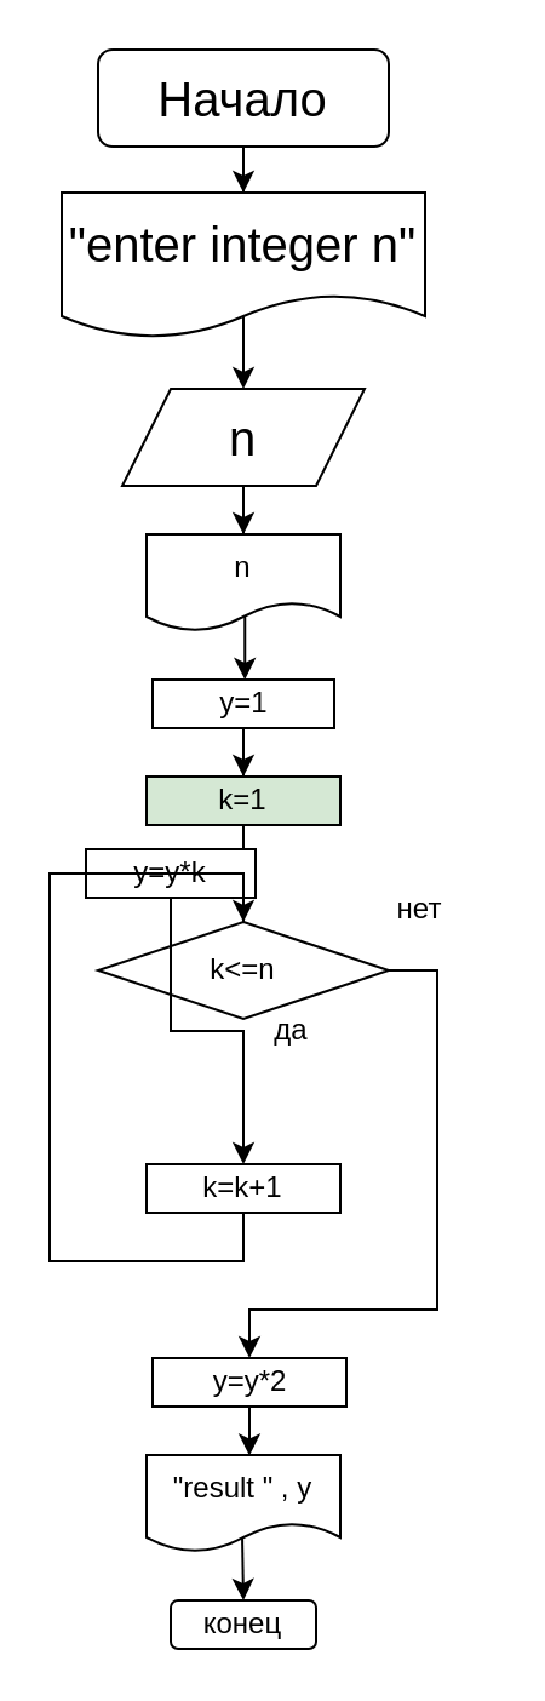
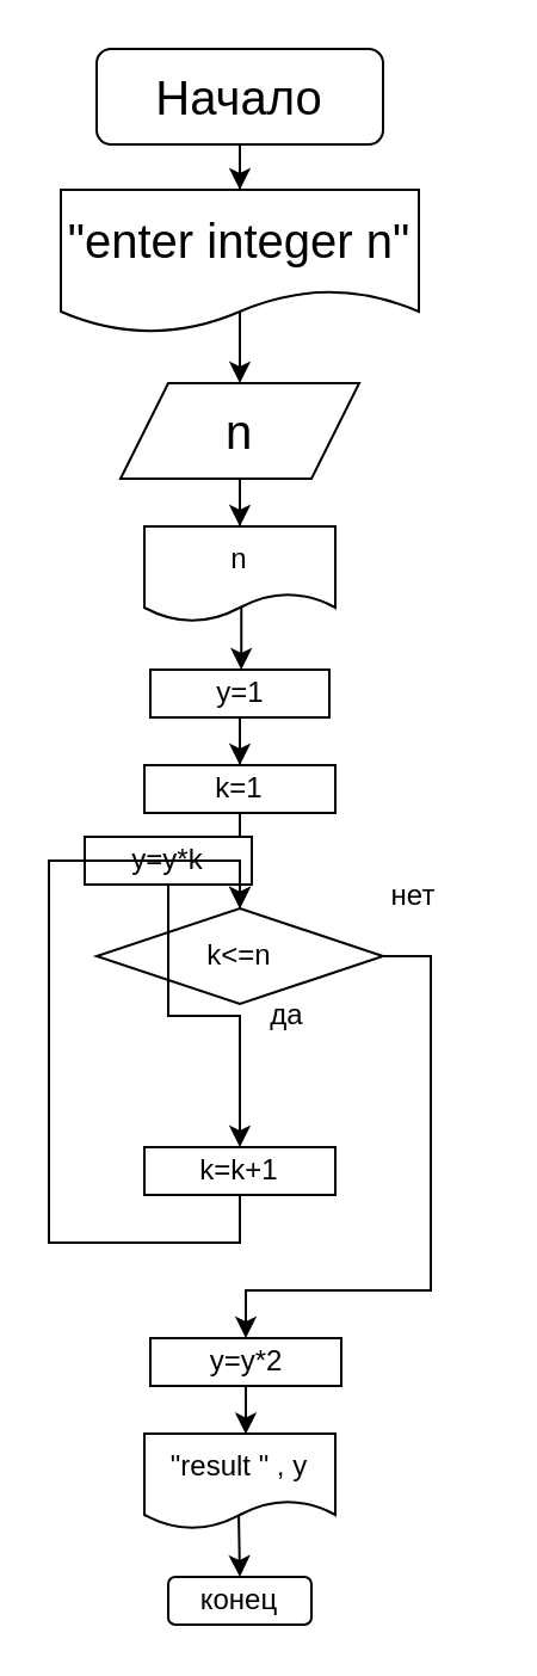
  <mxCell id="0" />
  <mxCell id="1" parent="0" />
  <mxCell id="2" value="" style="edgeStyle=orthogonalEdgeStyle;rounded=0;orthogonalLoop=1;jettySize=auto;html=1;" parent="1" source="3" target="7" edge="1"><mxGeometry relative="1" as="geometry" /></mxCell>
  <mxCell id="3" value="&lt;font style=&quot;font-size: 20px&quot;&gt;Начало&lt;/font&gt;" style="rounded=1;whiteSpace=wrap;html=1;fontSize=12;glass=0;strokeWidth=1;shadow=0;" parent="1" vertex="1"><mxGeometry x="40" y="20" width="120" height="40" as="geometry" /></mxCell>
  <mxCell id="4" value="" style="edgeStyle=orthogonalEdgeStyle;rounded=0;orthogonalLoop=1;jettySize=auto;html=1;" parent="1" source="5" target="9" edge="1"><mxGeometry relative="1" as="geometry" /></mxCell>
  <mxCell id="5" value="&lt;span style=&quot;font-size: 20px&quot;&gt;n&lt;/span&gt;" style="shape=parallelogram;perimeter=parallelogramPerimeter;whiteSpace=wrap;html=1;fixedSize=1;" parent="1" vertex="1"><mxGeometry x="50" y="160" width="100" height="40" as="geometry" /></mxCell>
  <mxCell id="6" value="" style="edgeStyle=orthogonalEdgeStyle;rounded=0;orthogonalLoop=1;jettySize=auto;html=1;exitX=0.5;exitY=0.667;exitDx=0;exitDy=0;exitPerimeter=0;" parent="1" source="7" target="5" edge="1"><mxGeometry relative="1" as="geometry" /></mxCell>
  <mxCell id="7" value="&lt;font style=&quot;font-size: 20px&quot;&gt;&quot;enter integer n&quot;&lt;/font&gt;" style="shape=document;whiteSpace=wrap;html=1;boundedLbl=1;" parent="1" vertex="1"><mxGeometry x="25" y="79" width="150" height="60" as="geometry" /></mxCell>
  <mxCell id="8" value="" style="edgeStyle=orthogonalEdgeStyle;rounded=0;orthogonalLoop=1;jettySize=auto;html=1;exitX=0.508;exitY=0.825;exitDx=0;exitDy=0;exitPerimeter=0;" parent="1" source="9" target="11" edge="1"><mxGeometry relative="1" as="geometry" /></mxCell>
  <mxCell id="9" value="n" style="shape=document;whiteSpace=wrap;html=1;boundedLbl=1;" parent="1" vertex="1"><mxGeometry x="60" y="220" width="80" height="40" as="geometry" /></mxCell>
  <mxCell id="10" value="" style="edgeStyle=orthogonalEdgeStyle;rounded=0;orthogonalLoop=1;jettySize=auto;html=1;" parent="1" source="11" target="13" edge="1"><mxGeometry relative="1" as="geometry" /></mxCell>
  <mxCell id="11" value="y=1" style="rounded=0;whiteSpace=wrap;html=1;" parent="1" vertex="1"><mxGeometry x="62.5" y="280" width="75" height="20" as="geometry" /></mxCell>
- <mxCell id="12" value="" style="edgeStyle=orthogonalEdgeStyle;rounded=0;orthogonalLoop=1;jettySize=auto;html=1;endArrow=none;" parent="1" source="13" target="15" edge="1"><mxGeometry relative="1" as="geometry" /></mxCell>
- <mxCell id="13" value="k=1" style="whiteSpace=wrap;html=1;rounded=0;fillColor=#d5e8d4;" parent="1" vertex="1"><mxGeometry x="60" y="320" width="80" height="20" as="geometry" /></mxCell>
+ <mxCell id="12" value="" style="edgeStyle=orthogonalEdgeStyle;rounded=0;orthogonalLoop=1;jettySize=auto;html=1;" parent="1" source="13" target="15" edge="1"><mxGeometry relative="1" as="geometry" /></mxCell>
+ <mxCell id="13" value="k=1" style="whiteSpace=wrap;html=1;rounded=0;" parent="1" vertex="1"><mxGeometry x="60" y="320" width="80" height="20" as="geometry" /></mxCell>
  <mxCell id="14" value="" style="edgeStyle=orthogonalEdgeStyle;rounded=0;orthogonalLoop=1;jettySize=auto;html=1;" parent="1" source="15" target="17" edge="1"><mxGeometry relative="1" as="geometry" /></mxCell>
  <mxCell id="15" value="k&amp;lt;=n" style="rhombus;whiteSpace=wrap;html=1;rounded=0;" parent="1" vertex="1"><mxGeometry x="40" y="380" width="120" height="40" as="geometry" /></mxCell>
  <mxCell id="16" value="" style="edgeStyle=orthogonalEdgeStyle;rounded=0;orthogonalLoop=1;jettySize=auto;html=1;" parent="1" source="17" target="19" edge="1"><mxGeometry relative="1" as="geometry" /></mxCell>
  <mxCell id="17" value="y=y*k" style="rounded=0;whiteSpace=wrap;html=1;" parent="1" vertex="1"><mxGeometry x="35" y="350" width="70" height="20" as="geometry" /></mxCell>
  <mxCell id="18" value="" style="edgeStyle=orthogonalEdgeStyle;rounded=0;orthogonalLoop=1;jettySize=auto;html=1;exitX=0.5;exitY=1;exitDx=0;exitDy=0;entryX=0.5;entryY=0;entryDx=0;entryDy=0;" parent="1" source="19" edge="1" target="15"><mxGeometry relative="1" as="geometry"><mxPoint x="100" y="360" as="targetPoint" /><mxPoint x="100" y="560" as="sourcePoint" /><Array as="points"><mxPoint x="100" y="520" /><mxPoint x="20" y="520" /><mxPoint x="20" y="360" /><mxPoint x="100" y="360" /></Array></mxGeometry></mxCell>
  <mxCell id="19" value="k=k+1" style="rounded=0;whiteSpace=wrap;html=1;" parent="1" vertex="1"><mxGeometry x="60" y="480" width="80" height="20" as="geometry" /></mxCell>
  <mxCell id="20" value="да" style="text;html=1;strokeColor=none;fillColor=none;align=center;verticalAlign=middle;whiteSpace=wrap;rounded=0;" parent="1" vertex="1"><mxGeometry x="90" y="410" width="60" height="30" as="geometry" /></mxCell>
  <mxCell id="21" value="нет" style="text;html=1;strokeColor=none;fillColor=none;align=center;verticalAlign=middle;whiteSpace=wrap;rounded=0;" parent="1" vertex="1"><mxGeometry x="142.5" y="360" width="60" height="30" as="geometry" /></mxCell>
  <mxCell id="22" value="" style="edgeStyle=orthogonalEdgeStyle;rounded=0;orthogonalLoop=1;jettySize=auto;html=1;exitX=0.494;exitY=0.843;exitDx=0;exitDy=0;exitPerimeter=0;" parent="1" source="23" edge="1"><mxGeometry relative="1" as="geometry"><mxPoint x="100" y="660" as="targetPoint" /></mxGeometry></mxCell>
  <mxCell id="23" value="&quot;result &quot; , y" style="shape=document;whiteSpace=wrap;html=1;boundedLbl=1;" parent="1" vertex="1"><mxGeometry x="60" y="600" width="80" height="40" as="geometry" /></mxCell>
  <mxCell id="24" value="конец" style="rounded=1;whiteSpace=wrap;html=1;" parent="1" vertex="1"><mxGeometry x="70" y="660" width="60" height="20" as="geometry" /></mxCell>
  <mxCell id="25" value="" style="edgeStyle=orthogonalEdgeStyle;rounded=0;orthogonalLoop=1;jettySize=auto;html=1;exitX=0.5;exitY=1;exitDx=0;exitDy=0;entryX=0.531;entryY=0.006;entryDx=0;entryDy=0;entryPerimeter=0;" edge="1" parent="1" source="26" target="23"><mxGeometry relative="1" as="geometry"><mxPoint x="160" y="600" as="targetPoint" /></mxGeometry></mxCell>
  <mxCell id="26" value="y=y*2" style="whiteSpace=wrap;html=1;rounded=0;" parent="1" vertex="1"><mxGeometry x="62.5" y="560" width="80" height="20" as="geometry" /></mxCell>
  <mxCell id="27" value="" style="endArrow=classic;html=1;rounded=0;edgeStyle=orthogonalEdgeStyle;exitX=1;exitY=0.5;exitDx=0;exitDy=0;entryX=0.5;entryY=0;entryDx=0;entryDy=0;" parent="1" target="26" edge="1" source="15"><mxGeometry width="50" height="50" relative="1" as="geometry"><mxPoint x="260" y="400" as="sourcePoint" /><mxPoint x="200" y="560" as="targetPoint" /><Array as="points"><mxPoint x="180" y="400" /><mxPoint x="180" y="540" /><mxPoint x="103" y="540" /><mxPoint x="103" y="560" /></Array></mxGeometry></mxCell>
